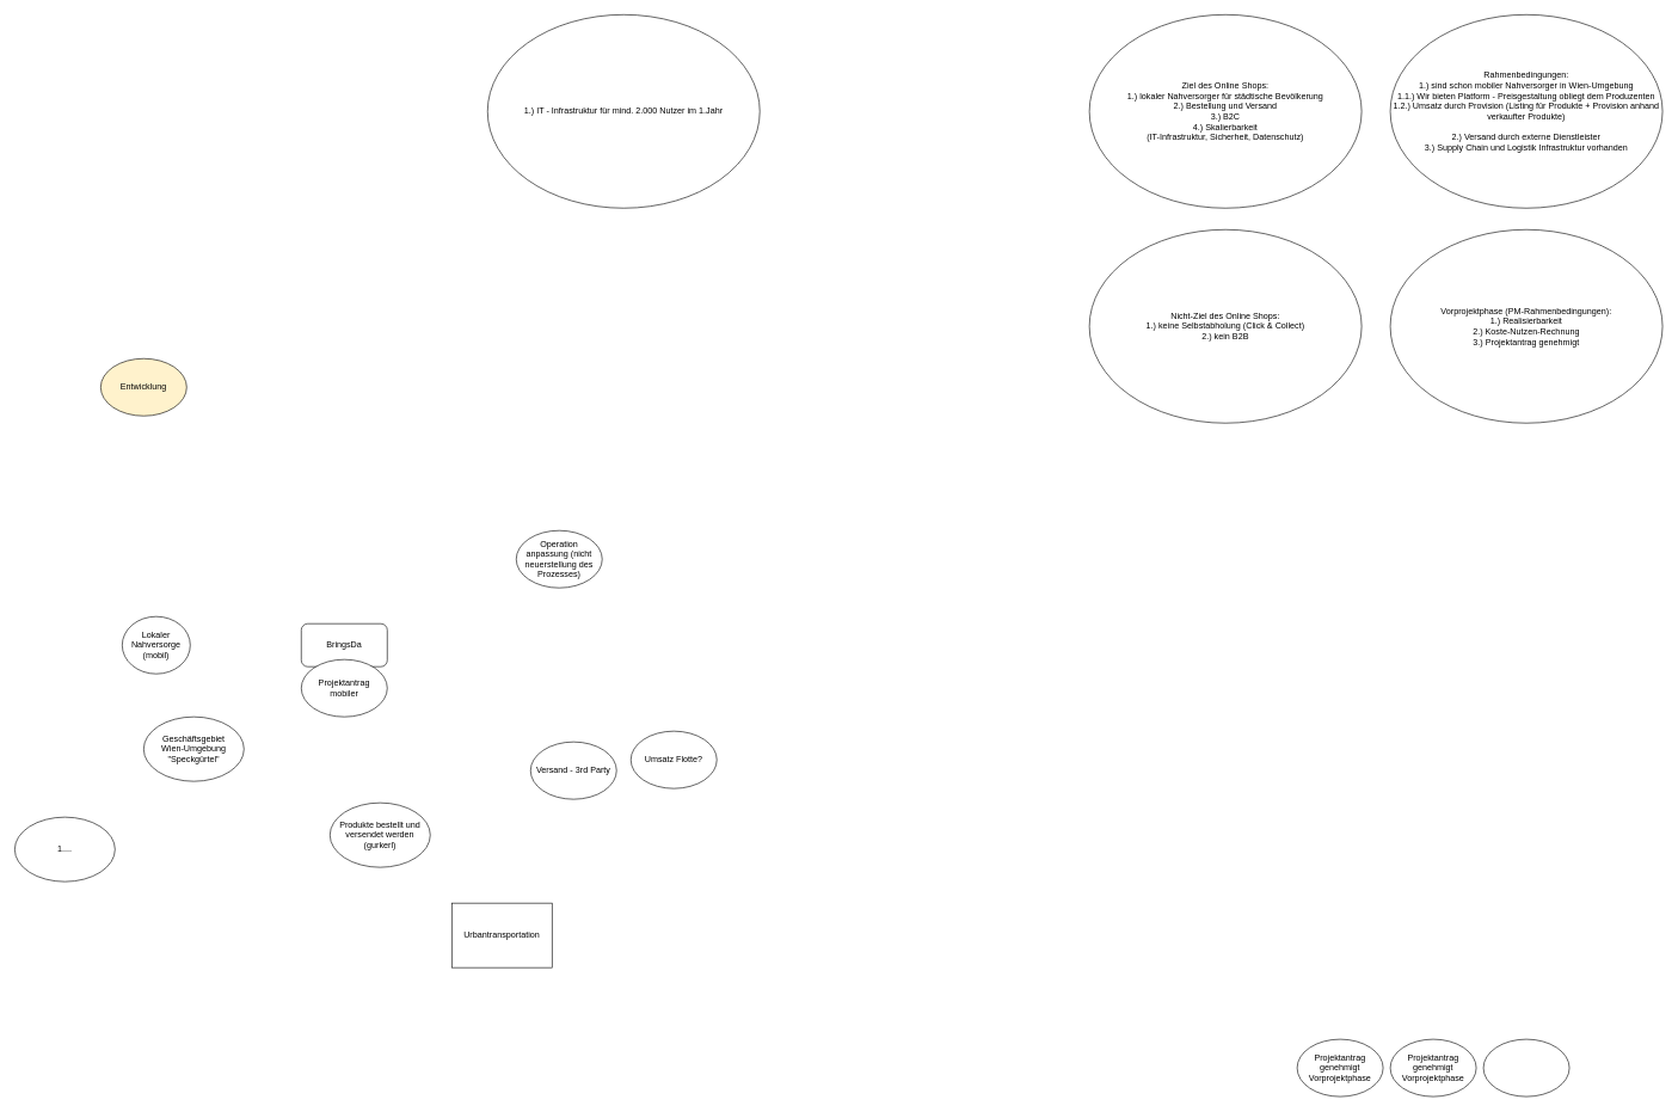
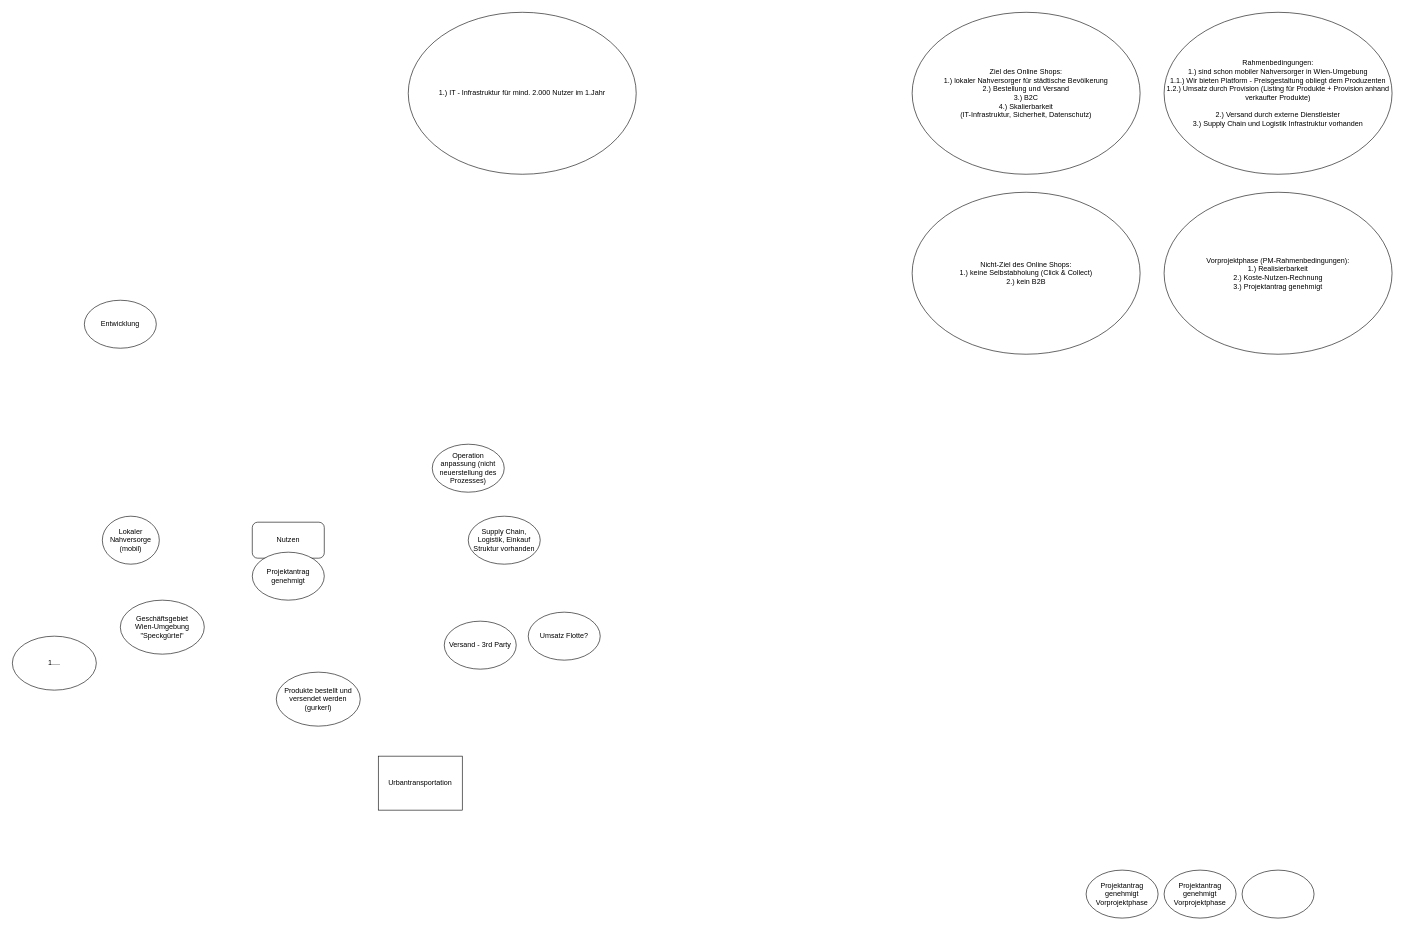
  <mxCell id="0" />
  <mxCell id="1" parent="0" />
- <mxCell id="2" value="BringsDa" style="rounded=1;whiteSpace=wrap;html=1;" vertex="1" parent="1"><mxGeometry x="420" y="870" width="120" height="60" as="geometry" /></mxCell>
+ <mxCell id="2" value="Nutzen" style="rounded=1;whiteSpace=wrap;html=1;" vertex="1" parent="1"><mxGeometry x="420" y="870" width="120" height="60" as="geometry" /></mxCell>
  <mxCell id="3" value="Lokaler Nahversorge (mobil)" style="ellipse;whiteSpace=wrap;html=1;" vertex="1" parent="1"><mxGeometry x="170" y="860" width="95" height="80" as="geometry" /></mxCell>
  <mxCell id="4" value="Produkte bestellt und versendet werden (gurkerl)" style="ellipse;whiteSpace=wrap;html=1;" vertex="1" parent="1"><mxGeometry x="460" y="1120" width="140" height="90" as="geometry" /></mxCell>
+ <mxCell id="5" value="Supply Chain, Logistik, Einkauf &lt;br&gt;Struktur vorhanden" style="ellipse;whiteSpace=wrap;html=1;" vertex="1" parent="1"><mxGeometry x="780" y="860" width="120" height="80" as="geometry" /></mxCell>
  <mxCell id="6" value="Operation &lt;br&gt;anpassung (nicht neuerstellung des Prozesses)" style="ellipse;whiteSpace=wrap;html=1;" vertex="1" parent="1"><mxGeometry x="720" y="740" width="120" height="80" as="geometry" /></mxCell>
  <mxCell id="7" value="Versand - 3rd Party" style="ellipse;whiteSpace=wrap;html=1;" vertex="1" parent="1"><mxGeometry x="740" y="1035" width="120" height="80" as="geometry" /></mxCell>
- <mxCell id="8" value="Projektantrag&lt;br&gt;mobiler" style="ellipse;whiteSpace=wrap;html=1;" vertex="1" parent="1"><mxGeometry x="420" y="920" width="120" height="80" as="geometry" /></mxCell>
- <mxCell id="9" value="&lt;div&gt;Entwicklung&lt;/div&gt;" style="ellipse;whiteSpace=wrap;html=1;fillColor=#fff2cc;" vertex="1" parent="1"><mxGeometry x="140" y="500" width="120" height="80" as="geometry" /></mxCell>
+ <mxCell id="8" value="Projektantrag&lt;br&gt;genehmigt" style="ellipse;whiteSpace=wrap;html=1;" vertex="1" parent="1"><mxGeometry x="420" y="920" width="120" height="80" as="geometry" /></mxCell>
+ <mxCell id="9" value="&lt;div&gt;Entwicklung&lt;/div&gt;" style="ellipse;whiteSpace=wrap;html=1;" vertex="1" parent="1"><mxGeometry x="140" y="500" width="120" height="80" as="geometry" /></mxCell>
  <mxCell id="10" value="Urbantransportation" style="whiteSpace=wrap;html=1;rounded=0;" vertex="1" parent="1"><mxGeometry x="630" y="1260" width="140" height="90" as="geometry" /></mxCell>
  <mxCell id="11" value="&lt;div&gt;Geschäftsgebiet&lt;/div&gt;&lt;div&gt;Wien-Umgebung&lt;/div&gt;&lt;div&gt;&quot;Speckgürtel&quot;&lt;br&gt;&lt;/div&gt;" style="ellipse;whiteSpace=wrap;html=1;" vertex="1" parent="1"><mxGeometry x="200" y="1000" width="140" height="90" as="geometry" /></mxCell>
- <mxCell id="12" value="1...." style="ellipse;whiteSpace=wrap;html=1;" vertex="1" parent="1"><mxGeometry x="20" y="1140" width="140" height="90" as="geometry" /></mxCell>
+ <mxCell id="12" value="1...." style="ellipse;whiteSpace=wrap;html=1;" vertex="1" parent="1"><mxGeometry x="20" y="1060" width="140" height="90" as="geometry" /></mxCell>
  <mxCell id="13" value="Umsatz Flotte?" style="ellipse;whiteSpace=wrap;html=1;" vertex="1" parent="1"><mxGeometry x="880" y="1020" width="120" height="80" as="geometry" /></mxCell>
  <mxCell id="14" value="&lt;div&gt;Ziel des Online Shops: &lt;br&gt;&lt;/div&gt;&lt;div&gt;1.) lokaler Nahversorger für städtische Bevölkerung&lt;br&gt;&lt;/div&gt;&lt;div&gt;2.) Bestellung und Versand&lt;/div&gt;&lt;div&gt;3.) B2C &lt;br&gt;&lt;/div&gt;&lt;div&gt;4.) Skalierbarkeit &lt;br&gt;(IT-Infrastruktur, Sicherheit, Datenschutz)&lt;br&gt;&lt;/div&gt;" style="ellipse;whiteSpace=wrap;html=1;" vertex="1" parent="1"><mxGeometry x="1520" y="20" width="380" height="270" as="geometry" /></mxCell>
  <mxCell id="15" value="&lt;div&gt;Rahmenbedingungen: &lt;br&gt;&lt;/div&gt;&lt;div&gt;1.) sind schon mobiler Nahversorger in Wien-Umgebung&lt;/div&gt;&lt;div&gt;1.1.) Wir bieten Platform - Preisgestaltung obliegt dem Produzenten&lt;/div&gt;&lt;div&gt;1.2.) Umsatz durch Provision (Listing für Produkte + Provision anhand verkaufter Produkte)&lt;br&gt;&lt;/div&gt;&lt;div&gt;&lt;br&gt;&lt;/div&gt;&lt;div&gt;2.) Versand durch externe Dienstleister&lt;br&gt;&lt;/div&gt;&lt;div&gt;3.) Supply Chain und Logistik Infrastruktur vorhanden&lt;/div&gt;" style="ellipse;whiteSpace=wrap;html=1;" vertex="1" parent="1"><mxGeometry x="1940" y="20" width="380" height="270" as="geometry" /></mxCell>
  <mxCell id="16" value="&lt;div&gt;Nicht-Ziel des Online Shops: &lt;br&gt;&lt;/div&gt;&lt;div&gt;1.) keine Selbstabholung (Click &amp;amp; Collect)&lt;/div&gt;&lt;div&gt;2.) kein B2B&lt;br&gt;&lt;/div&gt;" style="ellipse;whiteSpace=wrap;html=1;" vertex="1" parent="1"><mxGeometry x="1520" y="320" width="380" height="270" as="geometry" /></mxCell>
  <mxCell id="17" value="1.) IT - Infrastruktur für mind. 2.000 Nutzer im 1.Jahr" style="ellipse;whiteSpace=wrap;html=1;" vertex="1" parent="1"><mxGeometry x="680" y="20" width="380" height="270" as="geometry" /></mxCell>
  <mxCell id="18" value="" style="ellipse;whiteSpace=wrap;html=1;" vertex="1" parent="1"><mxGeometry x="2070" y="1450" width="120" height="80" as="geometry" /></mxCell>
  <mxCell id="19" value="Projektantrag&lt;br&gt;genehmigt&lt;br&gt;Vorprojektphase" style="ellipse;whiteSpace=wrap;html=1;" vertex="1" parent="1"><mxGeometry x="1940" y="1450" width="120" height="80" as="geometry" /></mxCell>
  <mxCell id="20" value="Projektantrag&lt;br&gt;genehmigt&lt;br&gt;Vorprojektphase" style="ellipse;whiteSpace=wrap;html=1;" vertex="1" parent="1"><mxGeometry x="1810" y="1450" width="120" height="80" as="geometry" /></mxCell>
  <mxCell id="21" value="&lt;div&gt;Vorprojektphase (PM-Rahmenbedingungen):&lt;/div&gt;&lt;div&gt;1.) Realisierbarkeit &lt;br&gt;&lt;/div&gt;&lt;div&gt;2.) Koste-Nutzen-Rechnung&lt;/div&gt;&lt;div&gt;3.) Projektantrag genehmigt&lt;br&gt;&lt;/div&gt;" style="ellipse;whiteSpace=wrap;html=1;" vertex="1" parent="1"><mxGeometry x="1940" y="320" width="380" height="270" as="geometry" /></mxCell>
